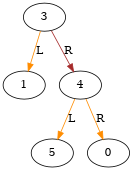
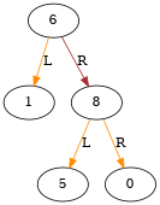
  digraph {
    edge [color=darkorange]
-   3
+   3 [label=6]
    1
-   8 [label=4]
+   8
    5
    n5 [label=0]
    3 -> 1 [label=L]
    3 -> 8 [color=brown label=R]
    8 -> 5 [label=L]
    8 -> n5 [label=R]
  }
